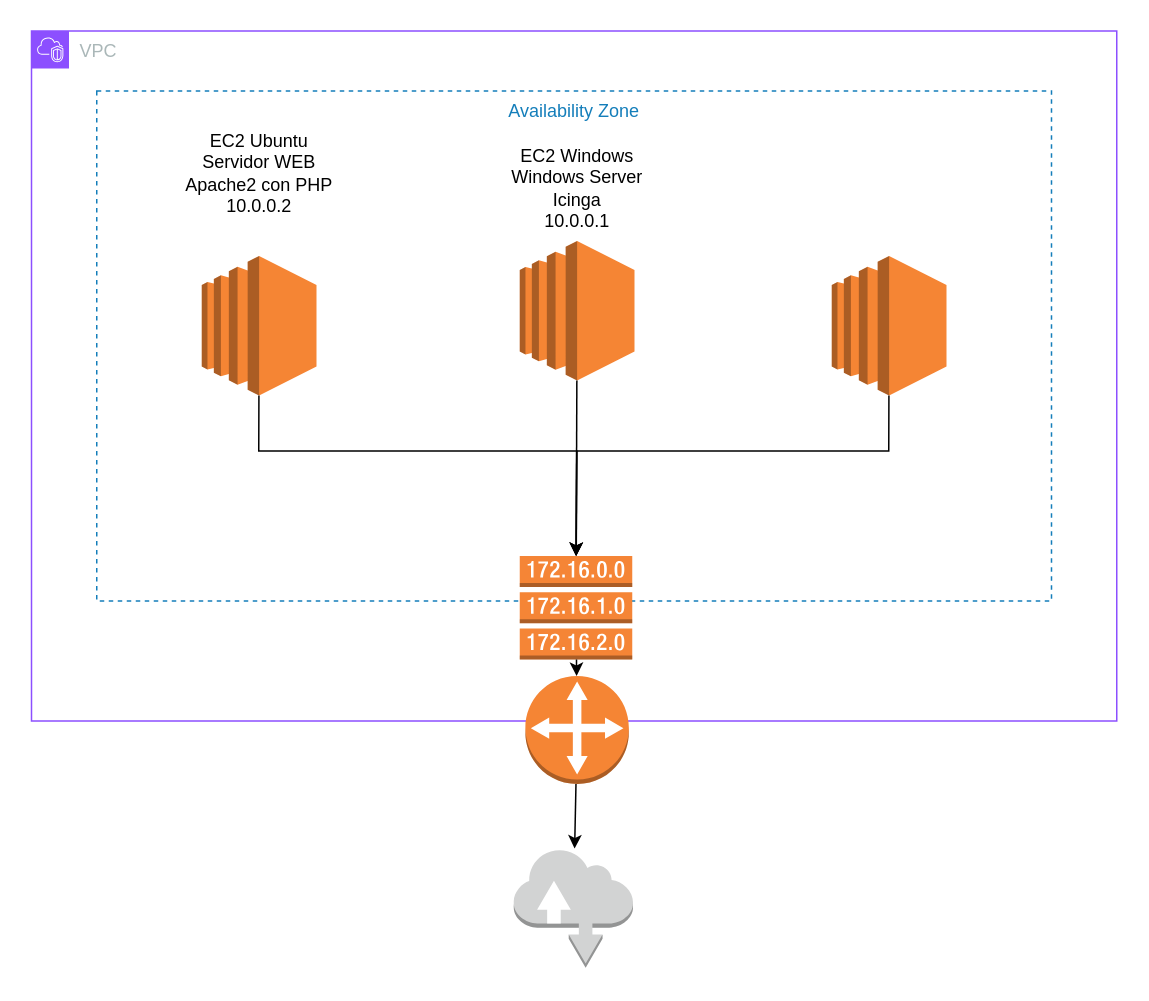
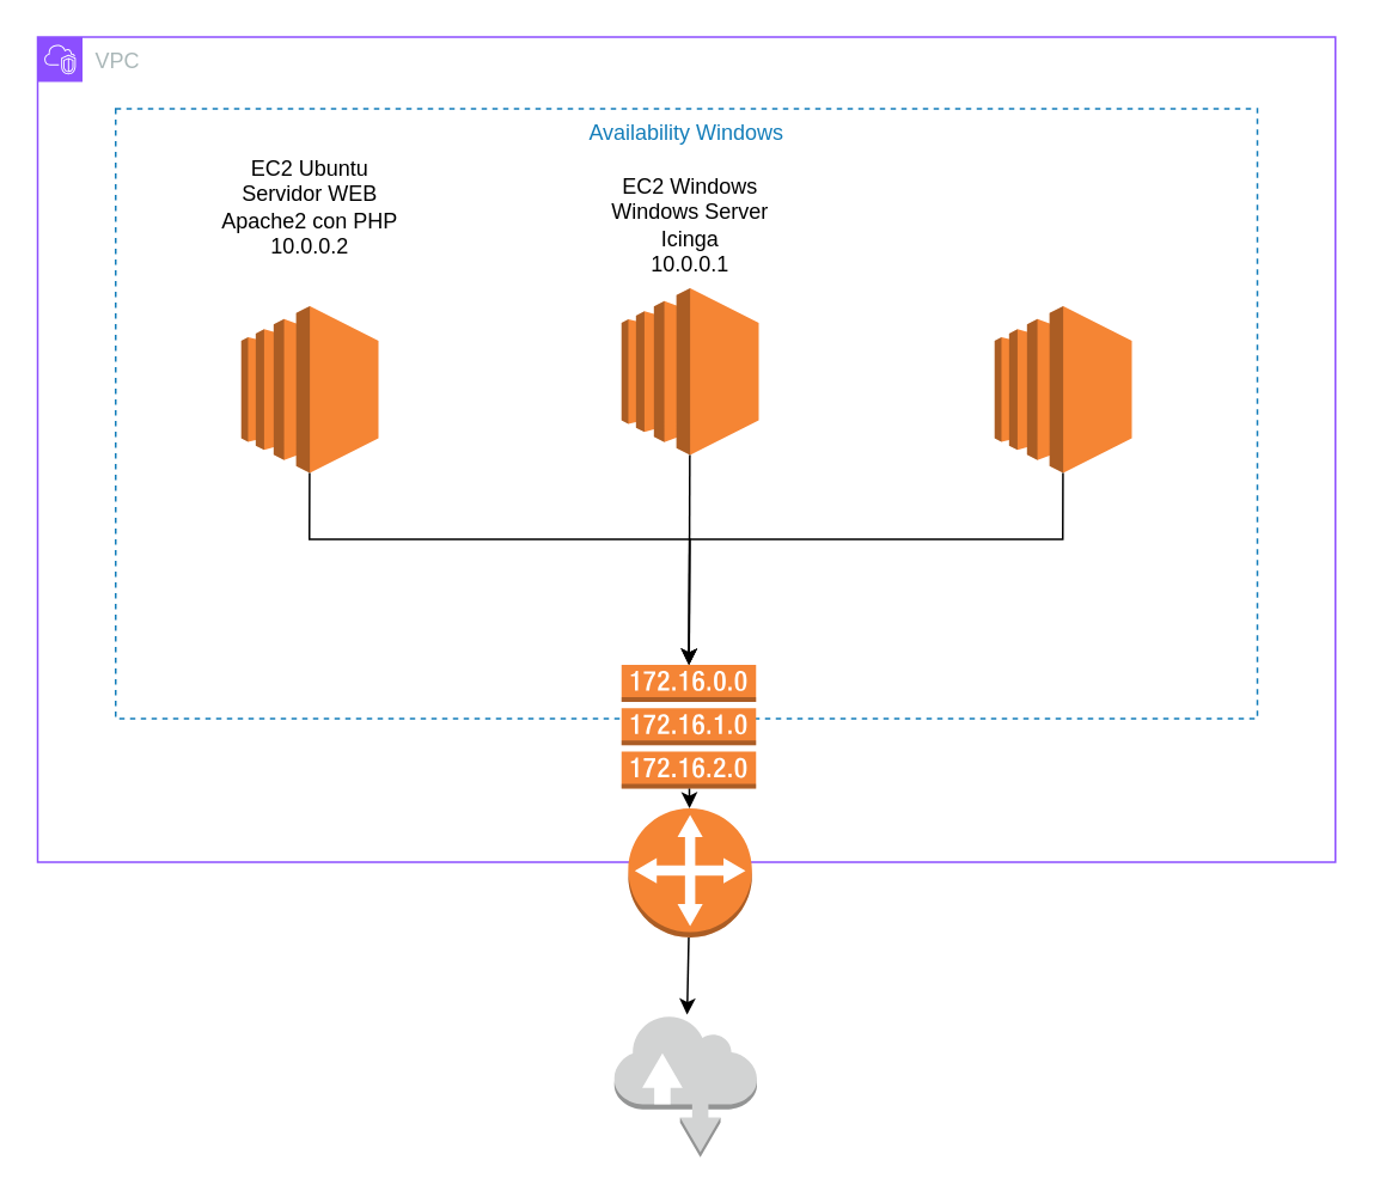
  <mxCell id="0" />
  <mxCell id="1" parent="0" />
  <mxCell id="2" value="VPC" style="points=[[0,0],[0.25,0],[0.5,0],[0.75,0],[1,0],[1,0.25],[1,0.5],[1,0.75],[1,1],[0.75,1],[0.5,1],[0.25,1],[0,1],[0,0.75],[0,0.5],[0,0.25]];outlineConnect=0;gradientColor=none;html=1;whiteSpace=wrap;fontSize=12;fontStyle=0;container=1;pointerEvents=0;collapsible=0;recursiveResize=0;shape=mxgraph.aws4.group;grIcon=mxgraph.aws4.group_vpc2;strokeColor=#8C4FFF;fillColor=none;verticalAlign=top;align=left;spacingLeft=30;fontColor=#AAB7B8;dashed=0;" vertex="1" parent="1"><mxGeometry x="20.5" y="20" width="723.5" height="460" as="geometry" /></mxCell>
- <mxCell id="3" value="Availability Zone" style="fillColor=none;strokeColor=#147EBA;dashed=1;verticalAlign=top;fontStyle=0;fontColor=#147EBA;whiteSpace=wrap;html=1;" vertex="1" parent="2"><mxGeometry x="43.5" y="40" width="636.5" height="340" as="geometry" /></mxCell>
+ <mxCell id="3" value="Availability Windows" style="fillColor=none;strokeColor=#147EBA;dashed=1;verticalAlign=top;fontStyle=0;fontColor=#147EBA;whiteSpace=wrap;html=1;" vertex="1" parent="2"><mxGeometry x="43.5" y="40" width="636.5" height="340" as="geometry" /></mxCell>
  <mxCell id="4" value="" style="outlineConnect=0;dashed=0;verticalLabelPosition=bottom;verticalAlign=top;align=center;html=1;shape=mxgraph.aws3.ec2;fillColor=#F58534;gradientColor=none;" vertex="1" parent="2"><mxGeometry x="113.5" y="150" width="76.5" height="93" as="geometry" /></mxCell>
  <mxCell id="5" value="" style="outlineConnect=0;dashed=0;verticalLabelPosition=bottom;verticalAlign=top;align=center;html=1;shape=mxgraph.aws3.ec2;fillColor=#F58534;gradientColor=none;" vertex="1" parent="2"><mxGeometry x="325.5" y="140" width="76.5" height="93" as="geometry" /></mxCell>
  <mxCell id="6" value="" style="outlineConnect=0;dashed=0;verticalLabelPosition=bottom;verticalAlign=top;align=center;html=1;shape=mxgraph.aws3.ec2;fillColor=#F58534;gradientColor=none;" vertex="1" parent="2"><mxGeometry x="533.5" y="150" width="76.5" height="93" as="geometry" /></mxCell>
  <mxCell id="7" value="" style="outlineConnect=0;dashed=0;verticalLabelPosition=bottom;verticalAlign=top;align=center;html=1;shape=mxgraph.aws3.customer_gateway;fillColor=#F58534;gradientColor=none;" vertex="1" parent="2"><mxGeometry x="329.25" y="430" width="69" height="72" as="geometry" /></mxCell>
  <mxCell id="8" value="" style="outlineConnect=0;dashed=0;verticalLabelPosition=bottom;verticalAlign=top;align=center;html=1;shape=mxgraph.aws3.route_table;fillColor=#F58536;gradientColor=none;" vertex="1" parent="2"><mxGeometry x="325.5" y="350" width="75" height="69" as="geometry" /></mxCell>
  <mxCell id="9" value="" style="endArrow=classic;html=1;rounded=0;" edge="1" parent="2" source="4" target="8"><mxGeometry width="50" height="50" relative="1" as="geometry"><mxPoint x="163.5" y="320" as="sourcePoint" /><mxPoint x="213.5" y="270" as="targetPoint" /><Array as="points"><mxPoint x="151.5" y="280" /><mxPoint x="363.5" y="280" /></Array></mxGeometry></mxCell>
  <mxCell id="10" value="" style="endArrow=classic;html=1;rounded=0;entryX=0.5;entryY=0;entryDx=0;entryDy=0;entryPerimeter=0;" edge="1" parent="2" source="6" target="8"><mxGeometry width="50" height="50" relative="1" as="geometry"><mxPoint x="162" y="253" as="sourcePoint" /><mxPoint x="373" y="360" as="targetPoint" /><Array as="points"><mxPoint x="571.5" y="280" /><mxPoint x="363.5" y="280" /></Array></mxGeometry></mxCell>
  <mxCell id="11" value="" style="endArrow=classic;html=1;rounded=0;" edge="1" parent="2" source="5" target="8"><mxGeometry width="50" height="50" relative="1" as="geometry"><mxPoint x="343.5" y="200" as="sourcePoint" /><mxPoint x="393.5" y="150" as="targetPoint" /><Array as="points" /></mxGeometry></mxCell>
  <mxCell id="12" value="EC2 Ubuntu&lt;br&gt;Servidor WEB&lt;br&gt;Apache2 con PHP&lt;br&gt;10.0.0.2" style="text;html=1;align=center;verticalAlign=middle;resizable=0;points=[];autosize=1;strokeColor=none;fillColor=none;" vertex="1" parent="2"><mxGeometry x="91.75" y="60" width="120" height="70" as="geometry" /></mxCell>
  <mxCell id="13" value="EC2 Windows&lt;br&gt;Windows Server&lt;br&gt;Icinga&lt;br&gt;10.0.0.1" style="text;html=1;align=center;verticalAlign=middle;resizable=0;points=[];autosize=1;strokeColor=none;fillColor=none;" vertex="1" parent="2"><mxGeometry x="308" y="70" width="110" height="70" as="geometry" /></mxCell>
  <mxCell id="14" value="" style="endArrow=classic;html=1;rounded=0;" edge="1" parent="2" source="8" target="7"><mxGeometry width="50" height="50" relative="1" as="geometry"><mxPoint x="353.5" y="420" as="sourcePoint" /><mxPoint x="403.5" y="370" as="targetPoint" /></mxGeometry></mxCell>
  <mxCell id="15" value="" style="outlineConnect=0;dashed=0;verticalLabelPosition=bottom;verticalAlign=top;align=center;html=1;shape=mxgraph.aws3.internet;fillColor=#D2D3D3;gradientColor=none;" vertex="1" parent="1"><mxGeometry x="342" y="565" width="79.5" height="79.5" as="geometry" /></mxCell>
  <mxCell id="16" value="" style="endArrow=classic;html=1;rounded=0;" edge="1" parent="1" source="7" target="15"><mxGeometry width="50" height="50" relative="1" as="geometry"><mxPoint x="234" y="710" as="sourcePoint" /><mxPoint x="284" y="660" as="targetPoint" /></mxGeometry></mxCell>
